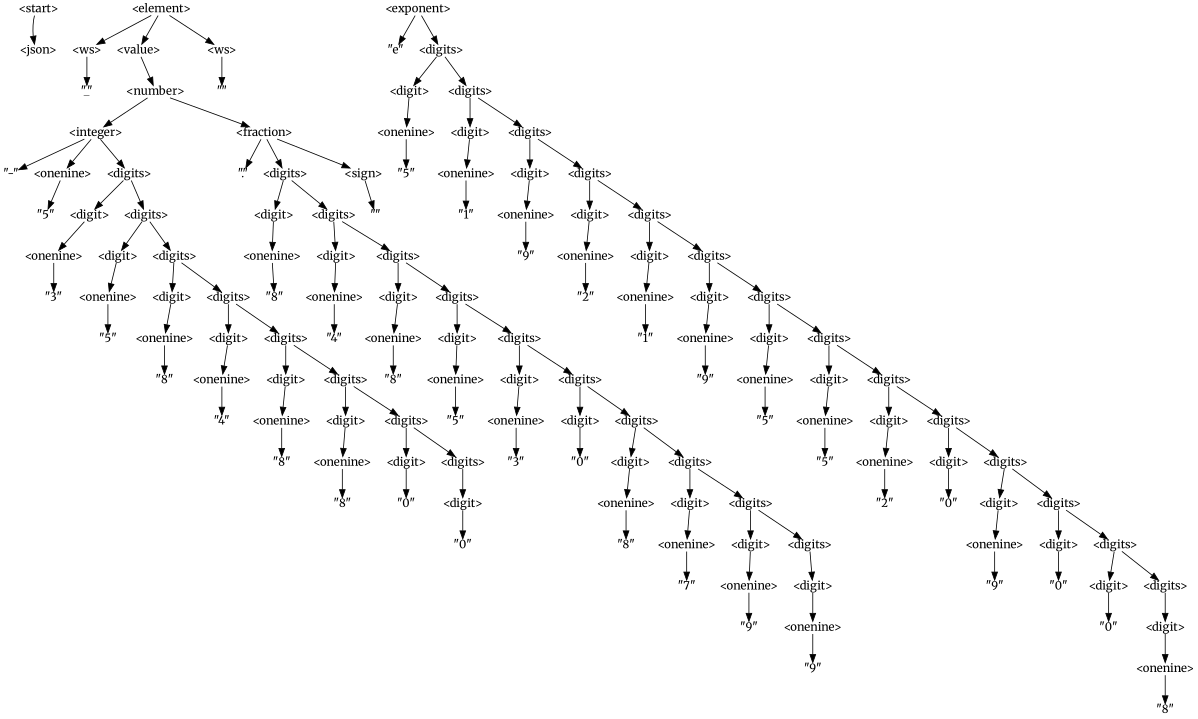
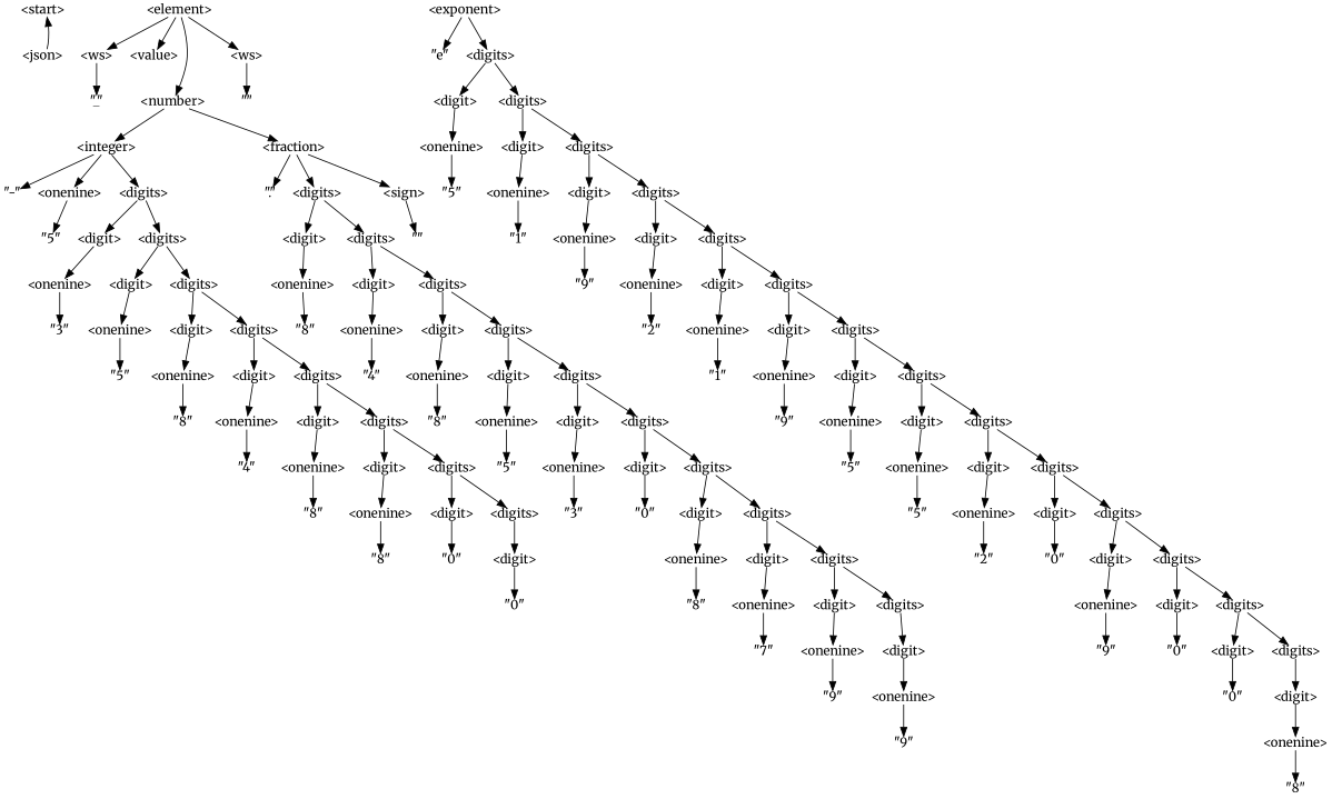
  digraph {
    fontname=Merriweather
    node [fontname=Merriweather shape=plain]
    edge [fontname=Merriweather]
    n1 [label="\<start\>"]
    n2 [label="\<json\>"]
    n3 [label="\<element\>"]
    n4 [label="\<ws\>"]
    n5 [label="\<value\>"]
    n6 [label="\<ws\>"]
    n7 [label="\"_\""]
    n8 [label="\<number\>"]
    n9 [label="\"\""]
    n10 [label="\<integer\>"]
    n11 [label="\<fraction\>"]
    n12 [label="\"-\""]
    n13 [label="\<onenine\>"]
    n14 [label="\<digits\>"]
    n15 [label="\".\""]
    n16 [label="\<digits\>"]
    n17 [label="\<sign\>"]
    n18 [label="\<exponent\>"]
    n19 [label="\"e\""]
    n20 [label="\<digits\>"]
    n21 [label="\"5\""]
    n22 [label="\<digit\>"]
    n23 [label="\<digits\>"]
    n24 [label="\<digit\>"]
    n25 [label="\<digits\>"]
    n26 [label="\"\""]
    n27 [label="\<digit\>"]
    n28 [label="\<digits\>"]
    n29 [label="\<onenine\>"]
    n30 [label="\<digit\>"]
    n31 [label="\<digits\>"]
    n32 [label="\<onenine\>"]
    n33 [label="\<digit\>"]
    n34 [label="\<digits\>"]
    n35 [label="\<onenine\>"]
    n36 [label="\<digit\>"]
    n37 [label="\<digits\>"]
    n38 [label="\"3\""]
    n39 [label="\<onenine\>"]
    n40 [label="\<digit\>"]
    n41 [label="\<digits\>"]
    n42 [label="\"8\""]
    n43 [label="\<onenine\>"]
    n44 [label="\<digit\>"]
    n45 [label="\<digits\>"]
    n46 [label="\"5\""]
    n47 [label="\<onenine\>"]
    n48 [label="\<digit\>"]
    n49 [label="\<digits\>"]
    n50 [label="\"5\""]
    n51 [label="\<onenine\>"]
    n52 [label="\<digit\>"]
    n53 [label="\<digits\>"]
    n54 [label="\"4\""]
    n55 [label="\<onenine\>"]
    n56 [label="\<digit\>"]
    n57 [label="\<digits\>"]
    n58 [label="\"1\""]
    n59 [label="\<onenine\>"]
    n60 [label="\<digit\>"]
    n61 [label="\<digits\>"]
    n62 [label="\"8\""]
    n63 [label="\<onenine\>"]
    n64 [label="\<digit\>"]
    n65 [label="\<digits\>"]
    n66 [label="\"8\""]
    n67 [label="\<onenine\>"]
    n68 [label="\<digit\>"]
    n69 [label="\<digits\>"]
    n70 [label="\"9\""]
    n71 [label="\<onenine\>"]
    n72 [label="\<digit\>"]
    n73 [label="\<digits\>"]
    n74 [label="\"4\""]
    n75 [label="\<onenine\>"]
    n76 [label="\<digit\>"]
    n77 [label="\<digits\>"]
    n78 [label="\"5\""]
    n79 [label="\<onenine\>"]
    n80 [label="\<digit\>"]
    n81 [label="\<digits\>"]
    n82 [label="\"2\""]
    n83 [label="\<onenine\>"]
    n84 [label="\<digit\>"]
    n85 [label="\<digits\>"]
    n86 [label="\"8\""]
    n87 [label="\<onenine\>"]
    n88 [label="\<digit\>"]
    n89 [label="\<digits\>"]
    n90 [label="\"3\""]
    n91 [label="\"0\""]
    n92 [label="\<digit\>"]
    n93 [label="\<digits\>"]
    n94 [label="\"1\""]
    n95 [label="\<onenine\>"]
    n96 [label="\<digit\>"]
    n97 [label="\<digits\>"]
    n98 [label="\"8\""]
    n99 [label="\"0\""]
    n100 [label="\<digit\>"]
    n101 [label="\<onenine\>"]
    n102 [label="\<digit\>"]
    n103 [label="\<digits\>"]
    n104 [label="\"9\""]
    n105 [label="\<onenine\>"]
    n106 [label="\<digit\>"]
    n107 [label="\<digits\>"]
    n108 [label="\"0\""]
    n109 [label="\"8\""]
    n110 [label="\<onenine\>"]
    n111 [label="\<digit\>"]
    n112 [label="\<digits\>"]
    n113 [label="\"5\""]
    n114 [label="\<onenine\>"]
    n115 [label="\<digit\>"]
    n116 [label="\<digits\>"]
    n117 [label="\"7\""]
    n118 [label="\<onenine\>"]
    n119 [label="\<digit\>"]
    n120 [label="\"5\""]
    n121 [label="\<onenine\>"]
    n122 [label="\<digit\>"]
    n123 [label="\<digits\>"]
    n124 [label="\"9\""]
    n125 [label="\<onenine\>"]
    n126 [label="\"2\""]
    n127 [label="\"0\""]
    n128 [label="\<digit\>"]
    n129 [label="\<digits\>"]
    n130 [label="\"9\""]
    n131 [label="\<onenine\>"]
    n132 [label="\<digit\>"]
    n133 [label="\<digits\>"]
    n134 [label="\"9\""]
    n135 [label="\"0\""]
    n136 [label="\<digit\>"]
    n137 [label="\<digits\>"]
    n138 [label="\"0\""]
    n139 [label="\<digit\>"]
    n140 [label="\<onenine\>"]
    n141 [label="\"8\""]
-   n1 -> n2
+   n2 -> n1
    n3 -> n4
    n3 -> n5
    n3 -> n6
    n4 -> n7
-   n5 -> n8
+   n3 -> n8
    n6 -> n9
    n8 -> n10
    n8 -> n11
    n10 -> n12
    n10 -> n13
    n10 -> n14
    n11 -> n15
    n11 -> n16
    n11 -> n17
    n13 -> n21
    n14 -> n22
    n14 -> n23
    n16 -> n24
    n16 -> n25
    n17 -> n26
    n18 -> n19
    n18 -> n20
    n20 -> n27
    n20 -> n28
    n22 -> n29
    n23 -> n30
    n23 -> n31
    n24 -> n32
    n25 -> n33
    n25 -> n34
    n27 -> n35
    n28 -> n36
    n28 -> n37
    n29 -> n38
    n30 -> n39
    n31 -> n40
    n31 -> n41
    n32 -> n42
    n33 -> n43
    n34 -> n44
    n34 -> n45
    n35 -> n46
    n36 -> n47
    n37 -> n48
    n37 -> n49
    n39 -> n50
    n40 -> n51
    n41 -> n52
    n41 -> n53
    n43 -> n54
    n44 -> n55
    n45 -> n56
    n45 -> n57
    n47 -> n58
    n48 -> n59
    n49 -> n60
    n49 -> n61
    n51 -> n62
    n52 -> n63
    n53 -> n64
    n53 -> n65
    n55 -> n66
    n56 -> n67
    n57 -> n68
    n57 -> n69
    n59 -> n70
    n60 -> n71
    n61 -> n72
    n61 -> n73
    n63 -> n74
    n64 -> n75
    n65 -> n76
    n65 -> n77
    n67 -> n78
    n68 -> n79
    n69 -> n80
    n69 -> n81
    n71 -> n82
    n72 -> n83
    n73 -> n84
    n73 -> n85
    n75 -> n86
    n76 -> n87
    n77 -> n88
    n77 -> n89
    n79 -> n90
    n80 -> n91
    n81 -> n92
    n81 -> n93
    n83 -> n94
    n84 -> n95
    n85 -> n96
    n85 -> n97
    n87 -> n98
    n88 -> n99
    n89 -> n100
    n92 -> n101
    n93 -> n102
    n93 -> n103
    n95 -> n104
    n96 -> n105
    n97 -> n106
    n97 -> n107
    n100 -> n108
    n101 -> n109
    n102 -> n110
    n103 -> n111
    n103 -> n112
    n105 -> n113
    n106 -> n114
    n107 -> n115
    n107 -> n116
    n110 -> n117
    n111 -> n118
    n112 -> n119
    n114 -> n120
    n115 -> n121
    n116 -> n122
    n116 -> n123
    n118 -> n124
    n119 -> n125
    n121 -> n126
    n122 -> n127
    n123 -> n128
    n123 -> n129
    n125 -> n130
    n128 -> n131
    n129 -> n132
    n129 -> n133
    n131 -> n134
    n132 -> n135
    n133 -> n136
    n133 -> n137
    n136 -> n138
    n137 -> n139
    n139 -> n140
    n140 -> n141
  }
